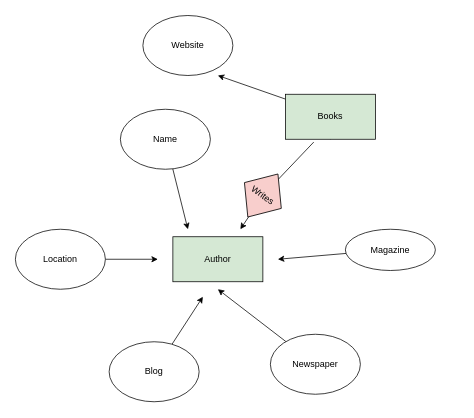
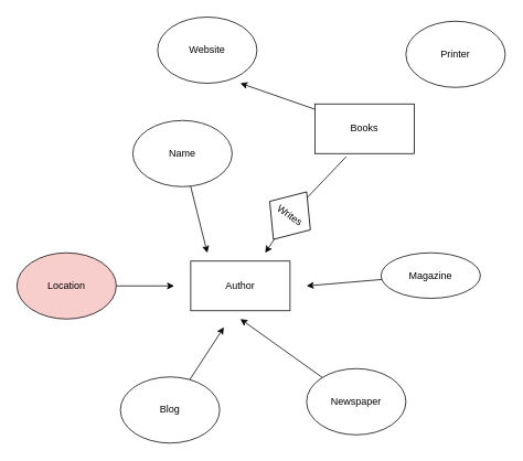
  <mxCell id="0" />
  <mxCell id="1" parent="0" />
- <mxCell id="2" value="Author" style="rounded=0;whiteSpace=wrap;html=1;fillColor=#d5e8d4;" vertex="1" parent="1"><mxGeometry x="230" y="315" width="120" height="60" as="geometry" /></mxCell>
+ <mxCell id="2" value="Author" style="rounded=0;whiteSpace=wrap;html=1;" vertex="1" parent="1"><mxGeometry x="230" y="315" width="120" height="60" as="geometry" /></mxCell>
  <mxCell id="3" style="edgeStyle=none;html=1;" edge="1" parent="1" source="4"><mxGeometry relative="1" as="geometry"><mxPoint x="270" y="395" as="targetPoint" /></mxGeometry></mxCell>
  <mxCell id="4" value="Blog" style="ellipse;whiteSpace=wrap;html=1;" vertex="1" parent="1"><mxGeometry x="145" y="455" width="120" height="80" as="geometry" /></mxCell>
  <mxCell id="5" style="edgeStyle=none;html=1;" edge="1" parent="1" source="6"><mxGeometry relative="1" as="geometry"><mxPoint x="370" y="345" as="targetPoint" /></mxGeometry></mxCell>
  <mxCell id="6" value="Magazine" style="ellipse;whiteSpace=wrap;html=1;" vertex="1" parent="1"><mxGeometry x="460" y="305" width="120" height="55" as="geometry" /></mxCell>
  <mxCell id="7" style="edgeStyle=none;html=1;" edge="1" parent="1" source="8"><mxGeometry relative="1" as="geometry"><mxPoint x="210" y="345" as="targetPoint" /></mxGeometry></mxCell>
- <mxCell id="8" value="Location" style="ellipse;whiteSpace=wrap;html=1;" vertex="1" parent="1"><mxGeometry x="20" y="305" width="120" height="80" as="geometry" /></mxCell>
+ <mxCell id="8" value="Location" style="ellipse;whiteSpace=wrap;html=1;fillColor=#f8cecc;" vertex="1" parent="1"><mxGeometry x="20" y="305" width="120" height="80" as="geometry" /></mxCell>
  <mxCell id="9" style="edgeStyle=none;html=1;startArrow=none;" edge="1" parent="1" source="16"><mxGeometry relative="1" as="geometry"><mxPoint x="320" y="305" as="targetPoint" /></mxGeometry></mxCell>
  <mxCell id="10" style="edgeStyle=none;html=1;entryX=0.833;entryY=1;entryDx=0;entryDy=0;entryPerimeter=0;" edge="1" parent="1" target="20"><mxGeometry relative="1" as="geometry"><mxPoint x="396.334" y="137.111" as="sourcePoint" /><mxPoint x="330" y="115" as="targetPoint" /></mxGeometry></mxCell>
  <mxCell id="11" style="edgeStyle=none;html=1;" edge="1" parent="1" source="12"><mxGeometry relative="1" as="geometry"><mxPoint x="250" y="305" as="targetPoint" /></mxGeometry></mxCell>
  <mxCell id="12" value="Name" style="ellipse;whiteSpace=wrap;html=1;" vertex="1" parent="1"><mxGeometry x="160" y="145" width="120" height="80" as="geometry" /></mxCell>
  <mxCell id="13" style="edgeStyle=none;html=1;" edge="1" parent="1" source="14"><mxGeometry relative="1" as="geometry"><mxPoint x="290" y="385" as="targetPoint" /></mxGeometry></mxCell>
- <mxCell id="14" value="Newspaper" style="ellipse;whiteSpace=wrap;html=1;" vertex="1" parent="1"><mxGeometry x="360" y="445" width="120" height="80" as="geometry" /></mxCell>
+ <mxCell id="14" value="Newspaper" style="ellipse;whiteSpace=wrap;html=1;" vertex="1" parent="1"><mxGeometry x="370" y="445" width="120" height="80" as="geometry" /></mxCell>
  <mxCell id="15" value="" style="edgeStyle=none;html=1;endArrow=none;" edge="1" parent="1" target="16"><mxGeometry relative="1" as="geometry"><mxPoint x="320" y="305" as="targetPoint" /><mxPoint x="417.853" y="188.774" as="sourcePoint" /></mxGeometry></mxCell>
- <mxCell id="16" value="Writes" style="rhombus;whiteSpace=wrap;html=1;rotation=35;fillColor=#f8cecc;" vertex="1" parent="1"><mxGeometry x="320" y="225" width="60" height="70" as="geometry" /></mxCell>
+ <mxCell id="16" value="Writes" style="rhombus;whiteSpace=wrap;html=1;rotation=35;" vertex="1" parent="1"><mxGeometry x="320" y="225" width="60" height="70" as="geometry" /></mxCell>
  <mxCell id="17" style="edgeStyle=none;html=1;exitX=0.5;exitY=1;exitDx=0;exitDy=0;" edge="1" parent="1" source="18"><mxGeometry relative="1" as="geometry"><mxPoint x="440" y="175" as="targetPoint" /></mxGeometry></mxCell>
- <mxCell id="18" value="Books" style="rounded=0;whiteSpace=wrap;html=1;fillColor=#d5e8d4;" vertex="1" parent="1"><mxGeometry x="380" y="125" width="120" height="60" as="geometry" /></mxCell>
+ <mxCell id="18" value="Books" style="rounded=0;whiteSpace=wrap;html=1;" vertex="1" parent="1"><mxGeometry x="380" y="125" width="120" height="60" as="geometry" /></mxCell>
+ <mxCell id="19" value="Printer" style="ellipse;whiteSpace=wrap;html=1;" vertex="1" parent="1"><mxGeometry x="490" width="120" height="80" as="geometry" y="25" /></mxCell>
  <mxCell id="20" value="Website" style="ellipse;whiteSpace=wrap;html=1;" vertex="1" parent="1"><mxGeometry x="190" y="20" width="120" height="80" as="geometry" /></mxCell>
